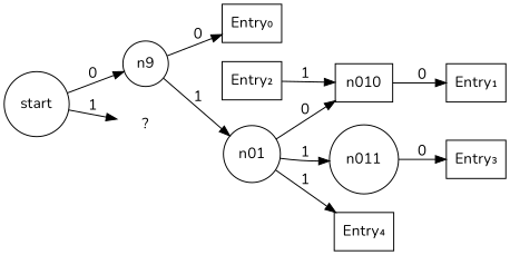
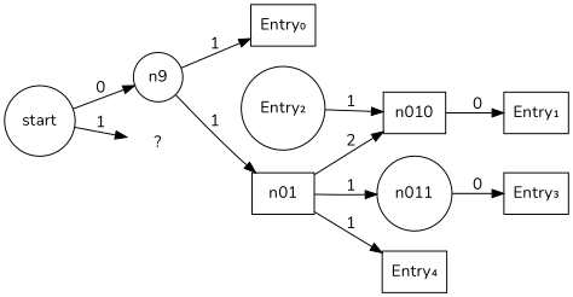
  digraph {
    fontname=Nunito
    rankdir=LR
    node [fontname=Nunito shape=box]
    edge [fontname=Nunito]
    start [label=start shape=circle]
    n0 [label=n9 shape=circle]
    n1 [label="?" shape=plaintext]
    n00 [label="Entry₀"]
-   n01 [shape=circle]
+   n01
    n010
    n011 [shape=circle]
    n0111 [label="Entry₄"]
    n0100 [label="Entry₁"]
    n0110 [label="Entry₃"]
-   n0101 [label="Entry₂"]
+   n0101 [label="Entry₂" shape=circle]
    start -> n0 [label=0]
    start -> n1 [label=1]
-   n0 -> n00 [label=0]
+   n0 -> n00 [label=1]
    n0 -> n01 [label=1]
-   n01 -> n010 [label=0]
+   n01 -> n010 [label=2]
    n01 -> n011 [label=1]
    n01 -> n0111 [label=1]
    n010 -> n0100 [label=0]
    n011 -> n0110 [label=0]
    n0101 -> n010 [label=1]
  }
